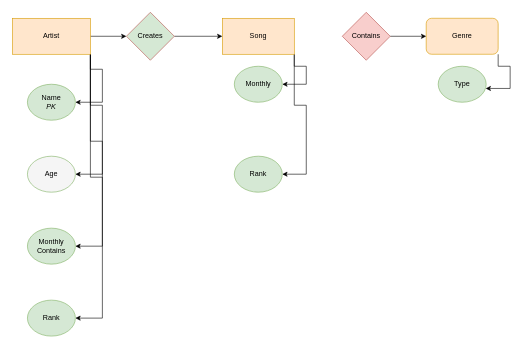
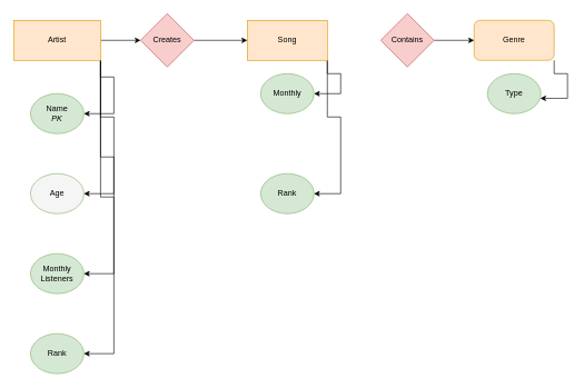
  <mxCell id="0" />
  <mxCell id="1" parent="0" />
  <mxCell id="2" style="edgeStyle=orthogonalEdgeStyle;rounded=0;orthogonalLoop=1;jettySize=auto;html=1;exitX=1;exitY=1;exitDx=0;exitDy=0;entryX=1;entryY=0.5;entryDx=0;entryDy=0;" edge="1" parent="1" source="4" target="10"><mxGeometry relative="1" as="geometry" /></mxCell>
  <mxCell id="3" style="edgeStyle=orthogonalEdgeStyle;rounded=0;orthogonalLoop=1;jettySize=auto;html=1;exitX=1;exitY=1;exitDx=0;exitDy=0;entryX=1;entryY=0.5;entryDx=0;entryDy=0;" edge="1" parent="1" source="4" target="13"><mxGeometry relative="1" as="geometry" /></mxCell>
  <mxCell id="4" value="Song" style="rounded=0;whiteSpace=wrap;html=1;fillColor=#ffe6cc;strokeColor=#d79b00;" vertex="1" parent="1"><mxGeometry x="370" y="30" width="120" height="60" as="geometry" /></mxCell>
  <mxCell id="5" style="edgeStyle=orthogonalEdgeStyle;rounded=0;orthogonalLoop=1;jettySize=auto;html=1;exitX=1;exitY=1;exitDx=0;exitDy=0;entryX=0.99;entryY=0.617;entryDx=0;entryDy=0;entryPerimeter=0;" edge="1" parent="1" source="6" target="11"><mxGeometry relative="1" as="geometry" /></mxCell>
  <mxCell id="6" value="Genre" style="whiteSpace=wrap;html=1;fillColor=#ffe6cc;strokeColor=#d79b00;rounded=1;" vertex="1" parent="1"><mxGeometry x="710" y="30" width="120" height="60" as="geometry" /></mxCell>
  <mxCell id="7" style="edgeStyle=orthogonalEdgeStyle;rounded=0;orthogonalLoop=1;jettySize=auto;html=1;exitX=1;exitY=0.5;exitDx=0;exitDy=0;entryX=0;entryY=0.5;entryDx=0;entryDy=0;" edge="1" parent="1" source="8" target="6"><mxGeometry relative="1" as="geometry" /></mxCell>
  <mxCell id="8" value="Contains" style="rhombus;whiteSpace=wrap;html=1;fillColor=#f8cecc;strokeColor=#b85450;" vertex="1" parent="1"><mxGeometry x="570" y="20" width="80" height="80" as="geometry" /></mxCell>
  <mxCell id="9" value="Name&lt;br&gt;&lt;i&gt;PK&lt;/i&gt;" style="ellipse;whiteSpace=wrap;html=1;fillColor=#d5e8d4;strokeColor=#82b366;" vertex="1" parent="1"><mxGeometry x="45" y="140" width="80" height="60" as="geometry" /></mxCell>
  <mxCell id="10" value="Monthly" style="ellipse;whiteSpace=wrap;html=1;fillColor=#d5e8d4;strokeColor=#82b366;" vertex="1" parent="1"><mxGeometry x="390" y="110" width="80" height="60" as="geometry" /></mxCell>
  <mxCell id="11" value="Type" style="ellipse;whiteSpace=wrap;html=1;fillColor=#d5e8d4;strokeColor=#82b366;" vertex="1" parent="1"><mxGeometry x="730" y="110" width="80" height="60" as="geometry" /></mxCell>
  <mxCell id="12" value="Age" style="ellipse;whiteSpace=wrap;html=1;fillColor=#f5f5f5;strokeColor=#82b366;" vertex="1" parent="1"><mxGeometry x="45" y="260" width="80" height="60" as="geometry" /></mxCell>
  <mxCell id="13" value="Rank" style="ellipse;whiteSpace=wrap;html=1;fillColor=#d5e8d4;strokeColor=#82b366;" vertex="1" parent="1"><mxGeometry x="390" y="260" width="80" height="60" as="geometry" /></mxCell>
  <mxCell id="14" style="edgeStyle=orthogonalEdgeStyle;rounded=0;orthogonalLoop=1;jettySize=auto;html=1;exitX=1;exitY=0.5;exitDx=0;exitDy=0;entryX=0;entryY=0.5;entryDx=0;entryDy=0;" edge="1" parent="1" source="19" target="21"><mxGeometry relative="1" as="geometry" /></mxCell>
  <mxCell id="15" style="edgeStyle=orthogonalEdgeStyle;rounded=0;orthogonalLoop=1;jettySize=auto;html=1;exitX=1;exitY=1;exitDx=0;exitDy=0;entryX=1;entryY=0.5;entryDx=0;entryDy=0;" edge="1" parent="1" source="19" target="23"><mxGeometry relative="1" as="geometry" /></mxCell>
  <mxCell id="16" style="edgeStyle=orthogonalEdgeStyle;rounded=0;orthogonalLoop=1;jettySize=auto;html=1;exitX=1;exitY=1;exitDx=0;exitDy=0;entryX=1;entryY=0.5;entryDx=0;entryDy=0;" edge="1" parent="1" source="19" target="22"><mxGeometry relative="1" as="geometry" /></mxCell>
  <mxCell id="17" style="edgeStyle=orthogonalEdgeStyle;rounded=0;orthogonalLoop=1;jettySize=auto;html=1;exitX=1;exitY=1;exitDx=0;exitDy=0;entryX=1;entryY=0.5;entryDx=0;entryDy=0;" edge="1" parent="1" source="19" target="12"><mxGeometry relative="1" as="geometry" /></mxCell>
  <mxCell id="18" style="edgeStyle=orthogonalEdgeStyle;rounded=0;orthogonalLoop=1;jettySize=auto;html=1;exitX=1;exitY=1;exitDx=0;exitDy=0;entryX=1;entryY=0.5;entryDx=0;entryDy=0;" edge="1" parent="1" source="19" target="9"><mxGeometry relative="1" as="geometry" /></mxCell>
  <mxCell id="19" value="Artist" style="rounded=0;whiteSpace=wrap;html=1;fillColor=#ffe6cc;strokeColor=#d79b00;" vertex="1" parent="1"><mxGeometry x="20" y="30" width="130" height="60" as="geometry" /></mxCell>
  <mxCell id="20" style="edgeStyle=orthogonalEdgeStyle;rounded=0;orthogonalLoop=1;jettySize=auto;html=1;exitX=1;exitY=0.5;exitDx=0;exitDy=0;entryX=0;entryY=0.5;entryDx=0;entryDy=0;" edge="1" parent="1" source="21" target="4"><mxGeometry relative="1" as="geometry" /></mxCell>
- <mxCell id="21" value="Creates" style="rhombus;whiteSpace=wrap;html=1;fillColor=#d5e8d4;strokeColor=#b85450;" vertex="1" parent="1"><mxGeometry x="210" y="20" width="80" height="80" as="geometry" /></mxCell>
- <mxCell id="22" value="Monthly Contains" style="ellipse;whiteSpace=wrap;html=1;fillColor=#d5e8d4;strokeColor=#82b366;" vertex="1" parent="1"><mxGeometry x="45" y="380" width="80" height="60" as="geometry" /></mxCell>
+ <mxCell id="21" value="Creates" style="rhombus;whiteSpace=wrap;html=1;fillColor=#f8cecc;strokeColor=#b85450;" vertex="1" parent="1"><mxGeometry x="210" y="20" width="80" height="80" as="geometry" /></mxCell>
+ <mxCell id="22" value="Monthly Listeners" style="ellipse;whiteSpace=wrap;html=1;fillColor=#d5e8d4;strokeColor=#82b366;" vertex="1" parent="1"><mxGeometry x="45" y="380" width="80" height="60" as="geometry" /></mxCell>
  <mxCell id="23" value="Rank" style="ellipse;whiteSpace=wrap;html=1;fillColor=#d5e8d4;strokeColor=#82b366;" vertex="1" parent="1"><mxGeometry x="45" y="500" width="80" height="60" as="geometry" /></mxCell>
